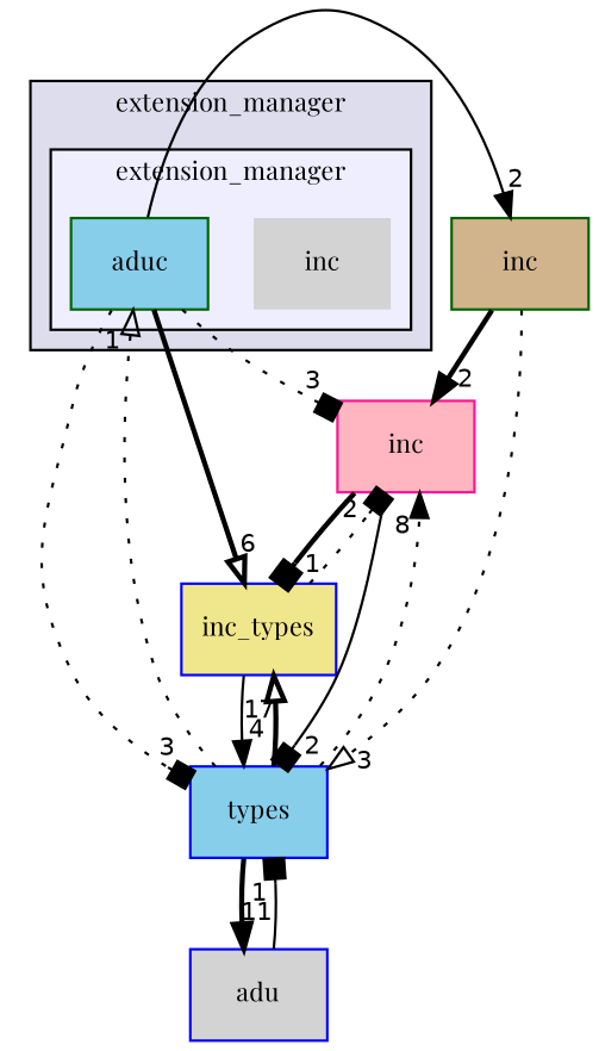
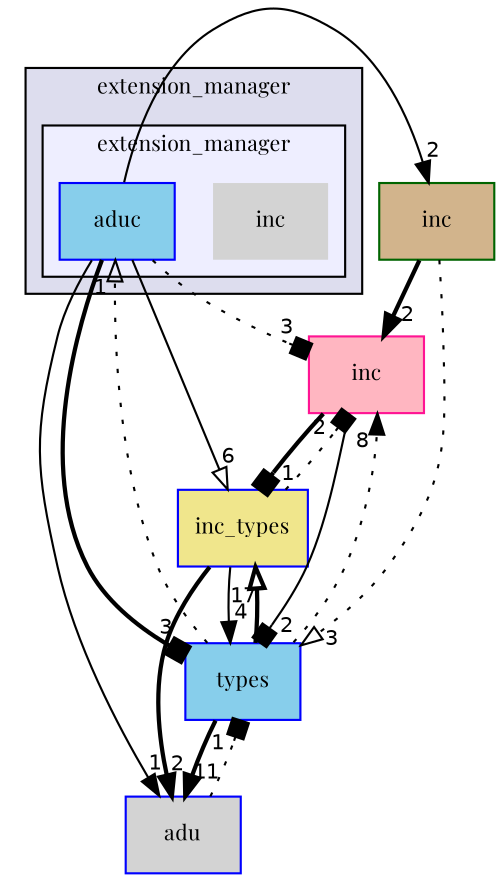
  digraph {
    compound=true
    fontname="Playfair Display"
    node [color=darkgreen fillcolor=lightgrey fontname="Playfair Display" fontsize=10 shape=box style=filled]
    edge [arrowhead=normal fontname="Playfair Display" headlabel=2 labeldistance=1.5 labelfontname=Helvetica labelfontsize=10 style=solid]
    n1 [label=inc shape=plaintext]
-   n2 [fillcolor=skyblue label=aduc]
+   n2 [color=blue fillcolor=skyblue label=aduc]
    n3 [fillcolor=tan label=inc]
    n4 [color=deeppink fillcolor=lightpink label=inc]
    n5 [color=blue fillcolor=khaki label=inc_types]
    n6 [color=blue label=adu]
    n7 [color=blue fillcolor=skyblue label=types]
    subgraph cluster_1 {
      bgcolor="#ddddee"
      fontsize=10
      label=extension_manager
      pencolor=black
      subgraph cluster_2 {
        bgcolor="#eeeeff"
        fontsize=10
        label=extension_manager
        pencolor=black
        n1
        n2
      }
    }
    n2 -> n3
    n2 -> n4 [arrowhead=box headlabel=3 style=dotted]
-   n2 -> n5 [arrowhead=onormal headlabel=6 style=bold]
-   n2 -> n7 [arrowhead=box headlabel=3 style=dotted]
+   n2 -> n5 [arrowhead=onormal headlabel=6]
+   n2 -> n6 [headlabel=1]
+   n2 -> n7 [arrowhead=box headlabel=3 style=bold]
    n3 -> n4 [style=bold]
    n3 -> n7 [arrowhead=onormal headlabel=3 style=dotted]
    n4 -> n5 [arrowhead=box headlabel=1 style=bold]
    n4 -> n7 [arrowhead=box]
    n5 -> n4 [arrowhead=box style=dotted]
+   n5 -> n6 [style=bold]
    n5 -> n7 [headlabel=4]
-   n6 -> n7 [arrowhead=box headlabel=1]
+   n6 -> n7 [arrowhead=box headlabel=1 style=dotted]
    n7 -> n2 [arrowhead=onormal headlabel=1 style=dotted]
    n7 -> n4 [headlabel=8 style=dotted]
    n7 -> n5 [arrowhead=onormal headlabel=17 style=bold]
    n7 -> n6 [headlabel=11 style=bold]
  }
